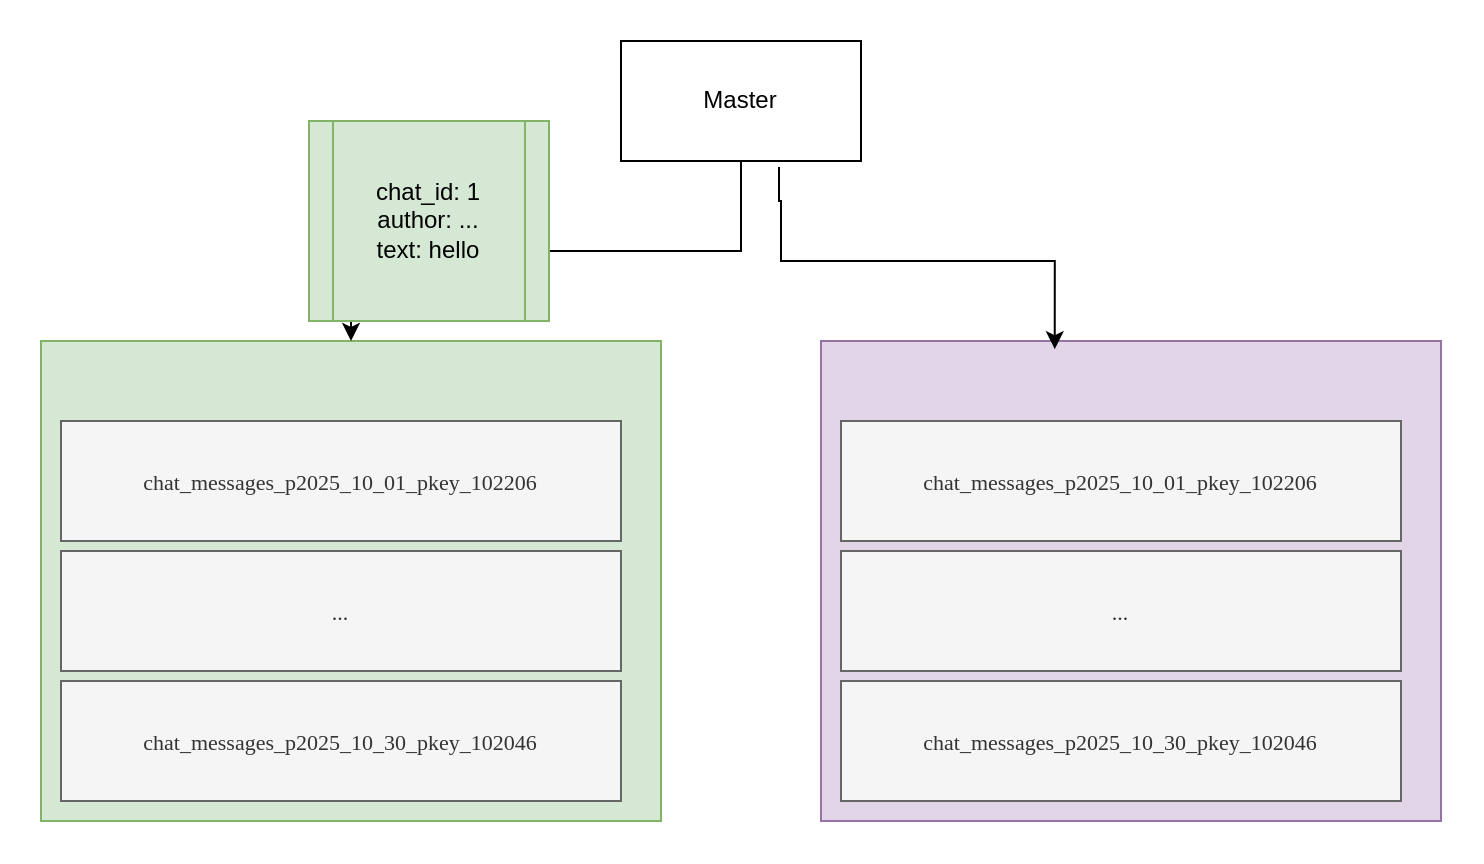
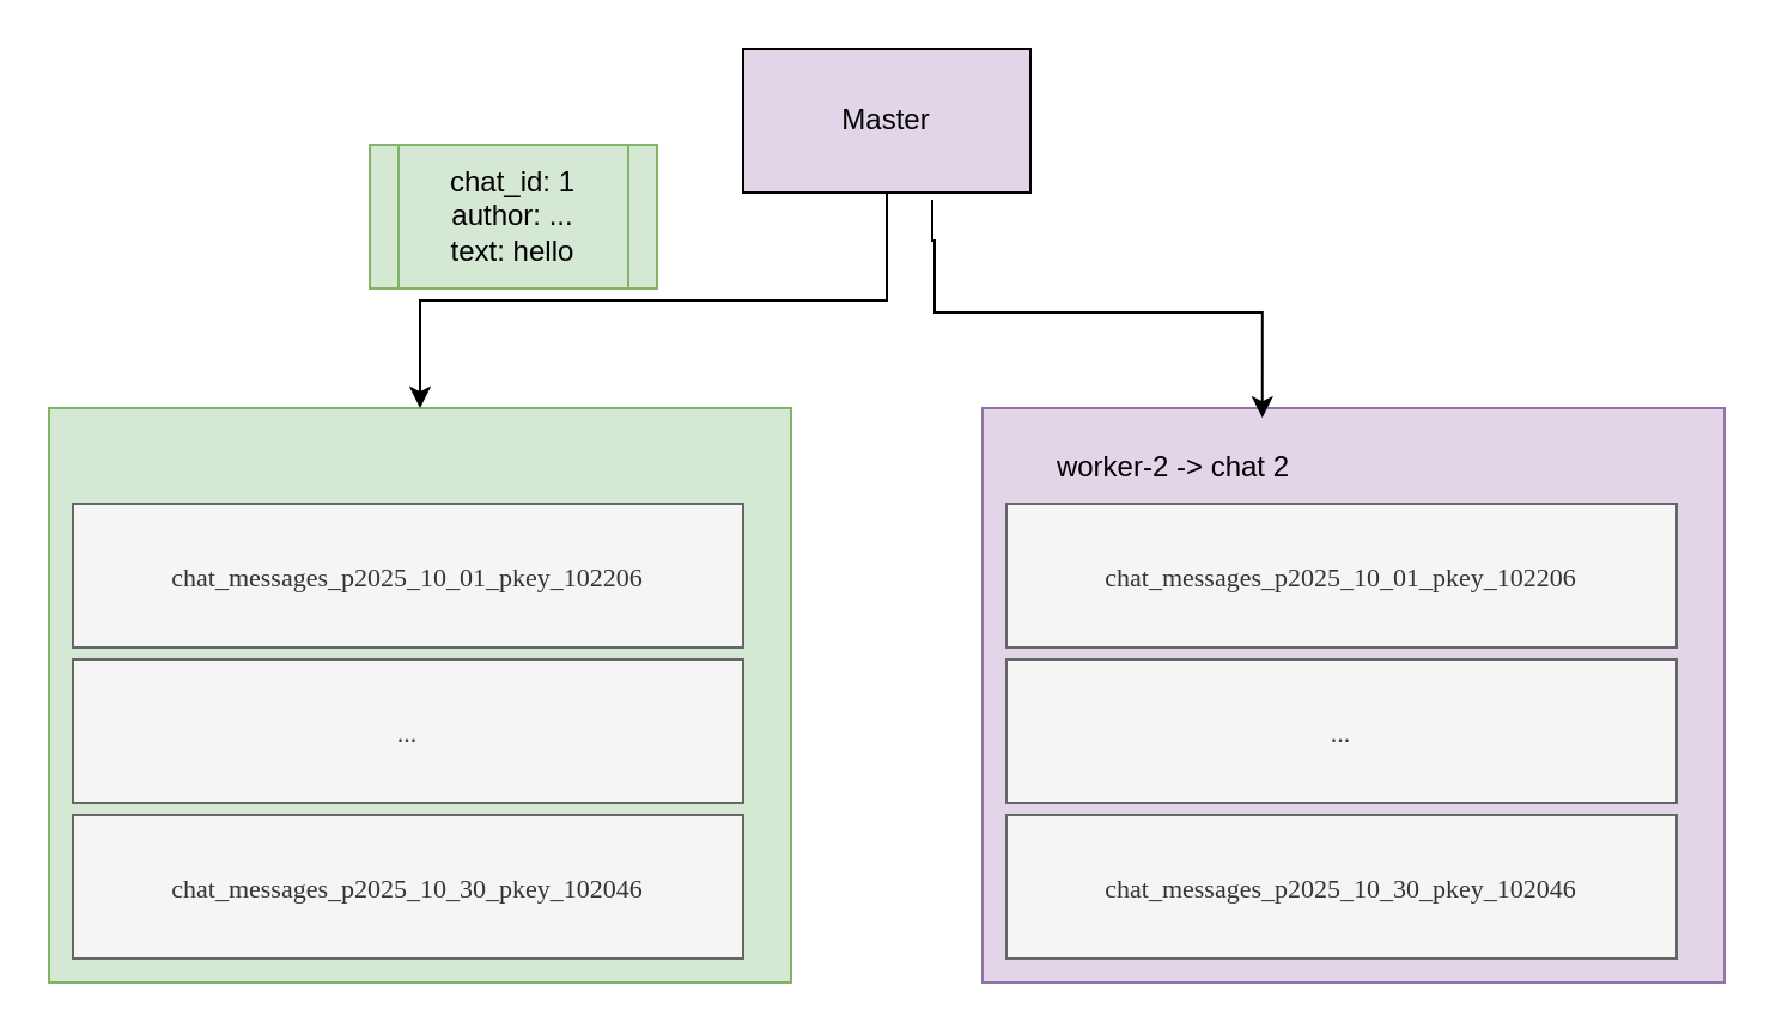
  <mxCell id="0" />
  <mxCell id="1" parent="0" />
  <mxCell id="2" value="" style="rounded=0;whiteSpace=wrap;html=1;fillColor=#d5e8d4;strokeColor=#82b366;" vertex="1" parent="1"><mxGeometry x="20" y="170" width="310" height="240" as="geometry" /></mxCell>
  <mxCell id="3" value="&lt;p style=&quot;margin: 0px; font-variant-numeric: normal; font-variant-east-asian: normal; font-variant-alternates: normal; font-size-adjust: none; font-kerning: auto; font-optical-sizing: auto; font-feature-settings: normal; font-variation-settings: normal; font-variant-position: normal; font-variant-emoji: normal; font-stretch: normal; font-size: 11px; line-height: normal; font-family: Menlo; text-align: start;&quot; class=&quot;p1&quot;&gt;&lt;span style=&quot;font-variant-ligatures: no-common-ligatures;&quot; class=&quot;s1&quot;&gt;chat_messages_p2025_10_01_pkey_102206&lt;/span&gt;&lt;/p&gt;" style="rounded=0;whiteSpace=wrap;html=1;fillColor=#f5f5f5;fontColor=#333333;strokeColor=#666666;" vertex="1" parent="1"><mxGeometry x="30" y="210" width="280" height="60" as="geometry" /></mxCell>
  <mxCell id="4" value="&lt;p style=&quot;margin: 0px; font-variant-numeric: normal; font-variant-east-asian: normal; font-variant-alternates: normal; font-size-adjust: none; font-kerning: auto; font-optical-sizing: auto; font-feature-settings: normal; font-variation-settings: normal; font-variant-position: normal; font-variant-emoji: normal; font-stretch: normal; font-size: 11px; line-height: normal; font-family: Menlo; text-align: start;&quot; class=&quot;p1&quot;&gt;&lt;span style=&quot;font-variant-ligatures: no-common-ligatures;&quot; class=&quot;s1&quot;&gt;chat_messages_p2025_10_30_pkey_102046&lt;/span&gt;&lt;/p&gt;" style="rounded=0;whiteSpace=wrap;html=1;fillColor=#f5f5f5;fontColor=#333333;strokeColor=#666666;" vertex="1" parent="1"><mxGeometry x="30" y="340" width="280" height="60" as="geometry" /></mxCell>
  <mxCell id="5" value="&lt;p style=&quot;margin: 0px; font-variant-numeric: normal; font-variant-east-asian: normal; font-variant-alternates: normal; font-size-adjust: none; font-kerning: auto; font-optical-sizing: auto; font-feature-settings: normal; font-variation-settings: normal; font-variant-position: normal; font-variant-emoji: normal; font-stretch: normal; font-size: 11px; line-height: normal; font-family: Menlo; text-align: start;&quot; class=&quot;p1&quot;&gt;&lt;span style=&quot;font-variant-ligatures: no-common-ligatures;&quot; class=&quot;s1&quot;&gt;...&lt;/span&gt;&lt;/p&gt;" style="rounded=0;whiteSpace=wrap;html=1;fillColor=#f5f5f5;fontColor=#333333;strokeColor=#666666;" vertex="1" parent="1"><mxGeometry x="30" y="275" width="280" height="60" as="geometry" /></mxCell>
  <mxCell id="6" value="" style="rounded=0;whiteSpace=wrap;html=1;fillColor=#e1d5e7;strokeColor=#9673a6;" vertex="1" parent="1"><mxGeometry x="410" y="170" width="310" height="240" as="geometry" /></mxCell>
+ <mxCell id="7" value="worker-2 -&amp;gt; chat 2" style="text;html=1;align=center;verticalAlign=middle;whiteSpace=wrap;rounded=0;" vertex="1" parent="1"><mxGeometry x="420" y="180" width="140" height="30" as="geometry" /></mxCell>
  <mxCell id="8" value="&lt;p style=&quot;margin: 0px; font-variant-numeric: normal; font-variant-east-asian: normal; font-variant-alternates: normal; font-size-adjust: none; font-kerning: auto; font-optical-sizing: auto; font-feature-settings: normal; font-variation-settings: normal; font-variant-position: normal; font-variant-emoji: normal; font-stretch: normal; font-size: 11px; line-height: normal; font-family: Menlo; text-align: start;&quot; class=&quot;p1&quot;&gt;&lt;span style=&quot;font-variant-ligatures: no-common-ligatures;&quot; class=&quot;s1&quot;&gt;chat_messages_p2025_10_01_pkey_102206&lt;/span&gt;&lt;/p&gt;" style="rounded=0;whiteSpace=wrap;html=1;fillColor=#f5f5f5;fontColor=#333333;strokeColor=#666666;" vertex="1" parent="1"><mxGeometry x="420" y="210" width="280" height="60" as="geometry" /></mxCell>
  <mxCell id="9" value="&lt;p style=&quot;margin: 0px; font-variant-numeric: normal; font-variant-east-asian: normal; font-variant-alternates: normal; font-size-adjust: none; font-kerning: auto; font-optical-sizing: auto; font-feature-settings: normal; font-variation-settings: normal; font-variant-position: normal; font-variant-emoji: normal; font-stretch: normal; font-size: 11px; line-height: normal; font-family: Menlo; text-align: start;&quot; class=&quot;p1&quot;&gt;&lt;span style=&quot;font-variant-ligatures: no-common-ligatures;&quot; class=&quot;s1&quot;&gt;chat_messages_p2025_10_30_pkey_102046&lt;/span&gt;&lt;/p&gt;" style="rounded=0;whiteSpace=wrap;html=1;fillColor=#f5f5f5;fontColor=#333333;strokeColor=#666666;" vertex="1" parent="1"><mxGeometry x="420" y="340" width="280" height="60" as="geometry" /></mxCell>
  <mxCell id="10" value="&lt;p style=&quot;margin: 0px; font-variant-numeric: normal; font-variant-east-asian: normal; font-variant-alternates: normal; font-size-adjust: none; font-kerning: auto; font-optical-sizing: auto; font-feature-settings: normal; font-variation-settings: normal; font-variant-position: normal; font-variant-emoji: normal; font-stretch: normal; font-size: 11px; line-height: normal; font-family: Menlo; text-align: start;&quot; class=&quot;p1&quot;&gt;&lt;span style=&quot;font-variant-ligatures: no-common-ligatures;&quot; class=&quot;s1&quot;&gt;...&lt;/span&gt;&lt;/p&gt;" style="rounded=0;whiteSpace=wrap;html=1;fillColor=#f5f5f5;fontColor=#333333;strokeColor=#666666;" vertex="1" parent="1"><mxGeometry x="420" y="275" width="280" height="60" as="geometry" /></mxCell>
  <mxCell id="11" style="edgeStyle=orthogonalEdgeStyle;rounded=0;orthogonalLoop=1;jettySize=auto;html=1;" edge="1" parent="1" source="12" target="2"><mxGeometry relative="1" as="geometry" /></mxCell>
- <mxCell id="12" value="Master" style="rounded=0;whiteSpace=wrap;html=1;" vertex="1" parent="1"><mxGeometry x="310" y="20" width="120" height="60" as="geometry" /></mxCell>
+ <mxCell id="12" value="Master" style="rounded=0;whiteSpace=wrap;html=1;fillColor=#e1d5e7;" vertex="1" parent="1"><mxGeometry x="310" y="20" width="120" height="60" as="geometry" /></mxCell>
  <mxCell id="13" style="edgeStyle=orthogonalEdgeStyle;rounded=0;orthogonalLoop=1;jettySize=auto;html=1;entryX=0.377;entryY=0.017;entryDx=0;entryDy=0;entryPerimeter=0;" edge="1" parent="1" target="6"><mxGeometry relative="1" as="geometry"><mxPoint x="389" y="83" as="sourcePoint" /><Array as="points"><mxPoint x="389" y="100" /><mxPoint x="390" y="100" /><mxPoint x="390" y="130" /><mxPoint x="527" y="130" /></Array></mxGeometry></mxCell>
- <mxCell id="14" value="chat_id: 1&lt;div&gt;author: ...&lt;/div&gt;&lt;div&gt;text: hello&lt;/div&gt;" style="shape=process;whiteSpace=wrap;html=1;backgroundOutline=1;fillColor=#d5e8d4;strokeColor=#82b366;" vertex="1" parent="1"><mxGeometry x="154" y="60" width="120" height="100" as="geometry" /></mxCell>
+ <mxCell id="14" value="chat_id: 1&lt;div&gt;author: ...&lt;/div&gt;&lt;div&gt;text: hello&lt;/div&gt;" style="shape=process;whiteSpace=wrap;html=1;backgroundOutline=1;fillColor=#d5e8d4;strokeColor=#82b366;" vertex="1" parent="1"><mxGeometry x="154" y="60" width="120" height="60" as="geometry" /></mxCell>
